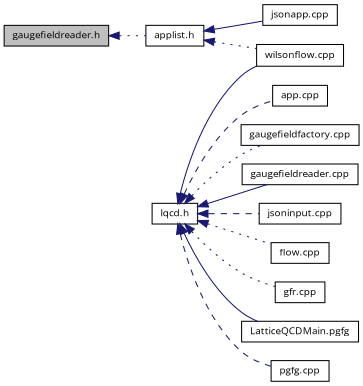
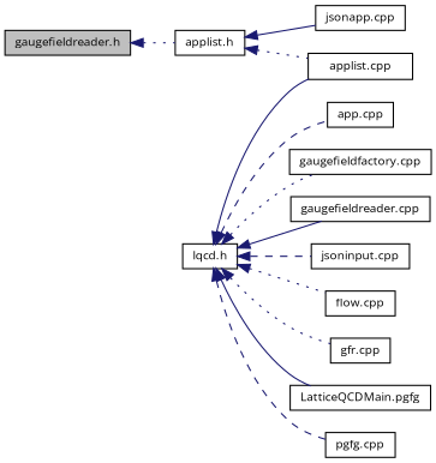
  digraph {
    fontname="Open Sans"
    rankdir=LR
    node [color=black fillcolor=white fontname="Open Sans" fontsize=10 shape=record style=filled]
    edge [color=midnightblue dir=back fontname="Open Sans" fontsize=10 labelfontname=Helvetica labelfontsize=10 style=dotted]
    n1 [fillcolor=grey75 fontcolor=black height=0.2 label="gaugefieldreader.h" width=0.4]
    n2 [height=0.2 label="applist.h" width=0.4]
    n3 [height=0.2 label="jsonapp.cpp" width=0.4]
-   n4 [height=0.2 label="wilsonflow.cpp" width=0.4]
+   n4 [height=0.2 label="applist.cpp" width=0.4]
    n5 [height=0.2 label="lqcd.h" width=0.4]
    n6 [height=0.2 label="app.cpp" width=0.4]
    n7 [height=0.2 label="gaugefieldfactory.cpp" width=0.4]
    n8 [height=0.2 label="gaugefieldreader.cpp" width=0.4]
    n9 [height=0.2 label="jsoninput.cpp" width=0.4]
    n10 [height=0.2 label="flow.cpp" width=0.4]
    n11 [height=0.2 label="gfr.cpp" width=0.4]
    n12 [height=0.2 label="LatticeQCDMain.pgfg" width=0.4]
    n13 [height=0.2 label="pgfg.cpp" width=0.4]
    n1 -> n2
    n2 -> n3 [style=solid]
    n2 -> n4
    n5 -> n4 [style=solid]
    n5 -> n6 [style=dashed]
    n5 -> n7
    n5 -> n8 [style=solid]
    n5 -> n9 [style=dashed]
    n5 -> n10
    n5 -> n11
    n5 -> n12 [style=solid]
    n5 -> n13 [style=dashed]
  }
